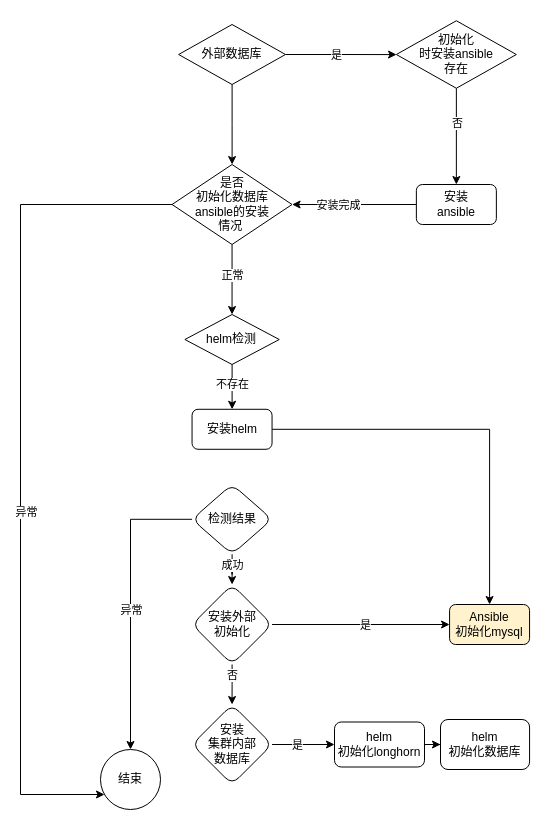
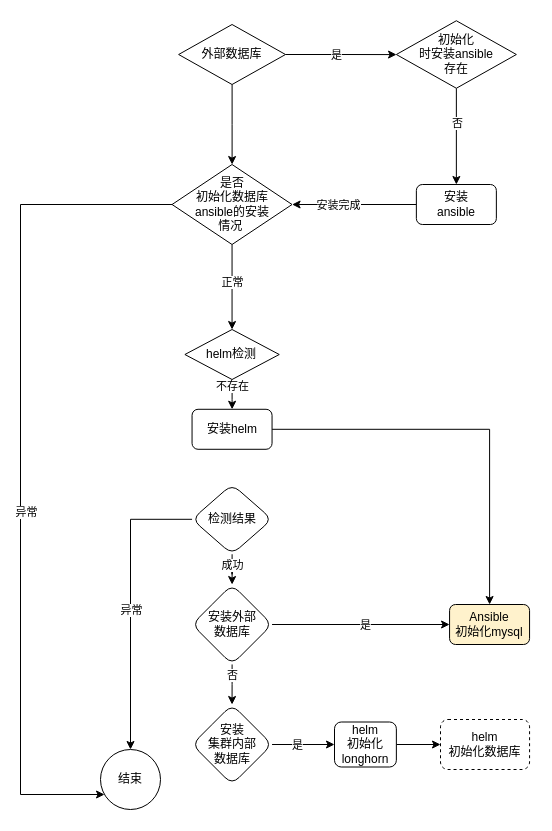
  <mxCell id="0" />
  <mxCell id="1" parent="0" />
  <mxCell id="2" value="" style="edgeStyle=orthogonalEdgeStyle;rounded=0;orthogonalLoop=1;jettySize=auto;html=1;" edge="1" parent="1" source="3" target="33"><mxGeometry relative="1" as="geometry" /></mxCell>
  <mxCell id="3" value="安装helm" style="rounded=1;whiteSpace=wrap;html=1;" vertex="1" parent="1"><mxGeometry x="191.56" y="408.79" width="80" height="40" as="geometry" /></mxCell>
  <mxCell id="4" style="edgeStyle=orthogonalEdgeStyle;rounded=0;orthogonalLoop=1;jettySize=auto;html=1;" edge="1" parent="1" source="6" target="26"><mxGeometry relative="1" as="geometry" /></mxCell>
  <mxCell id="5" value="安装完成" style="edgeLabel;html=1;align=center;verticalAlign=middle;resizable=0;points=[];" vertex="1" connectable="0" parent="4"><mxGeometry x="0.91" y="1" relative="1" as="geometry"><mxPoint x="41" y="-1" as="offset" /></mxGeometry></mxCell>
  <mxCell id="6" value="安装&lt;br&gt;ansible" style="rounded=1;whiteSpace=wrap;html=1;" vertex="1" parent="1"><mxGeometry x="415.87" y="184" width="80" height="40" as="geometry" /></mxCell>
  <mxCell id="7" value="" style="edgeStyle=orthogonalEdgeStyle;rounded=0;orthogonalLoop=1;jettySize=auto;html=1;" edge="1" parent="1" source="8" target="26"><mxGeometry relative="1" as="geometry" /></mxCell>
  <mxCell id="8" value="外部数据库" style="rhombus;whiteSpace=wrap;html=1;" vertex="1" parent="1"><mxGeometry x="178.13" y="24" width="106.87" height="60" as="geometry" /></mxCell>
  <mxCell id="9" value="" style="edgeStyle=orthogonalEdgeStyle;rounded=0;orthogonalLoop=1;jettySize=auto;html=1;exitX=1;exitY=0.5;exitDx=0;exitDy=0;" edge="1" parent="1" source="8" target="13"><mxGeometry relative="1" as="geometry"><mxPoint x="418.13" y="54" as="sourcePoint" /></mxGeometry></mxCell>
  <mxCell id="10" value="是" style="edgeLabel;html=1;align=center;verticalAlign=middle;resizable=0;points=[];" vertex="1" connectable="0" parent="9"><mxGeometry x="0.827" relative="1" as="geometry"><mxPoint x="-51" as="offset" /></mxGeometry></mxCell>
  <mxCell id="11" value="" style="edgeStyle=orthogonalEdgeStyle;rounded=0;orthogonalLoop=1;jettySize=auto;html=1;" edge="1" parent="1" source="13" target="6"><mxGeometry relative="1" as="geometry" /></mxCell>
  <mxCell id="12" value="否" style="edgeLabel;html=1;align=center;verticalAlign=middle;resizable=0;points=[];" vertex="1" connectable="0" parent="11"><mxGeometry x="-0.279" y="1" relative="1" as="geometry"><mxPoint as="offset" /></mxGeometry></mxCell>
  <mxCell id="13" value="初始化&lt;br&gt;时安装ansible&lt;br&gt;存在" style="rhombus;whiteSpace=wrap;html=1;" vertex="1" parent="1"><mxGeometry x="395.87" y="20.25" width="120" height="67.5" as="geometry" /></mxCell>
  <mxCell id="14" value="" style="edgeStyle=orthogonalEdgeStyle;rounded=0;orthogonalLoop=1;jettySize=auto;html=1;" edge="1" parent="1" source="16" target="3"><mxGeometry relative="1" as="geometry" /></mxCell>
  <mxCell id="15" value="不存在" style="edgeLabel;html=1;align=center;verticalAlign=middle;resizable=0;points=[];" vertex="1" connectable="0" parent="14"><mxGeometry x="0.746" y="1" relative="1" as="geometry"><mxPoint x="-1" y="-19" as="offset" /></mxGeometry></mxCell>
- <mxCell id="16" value="helm检测" style="rhombus;whiteSpace=wrap;html=1;" vertex="1" parent="1"><mxGeometry x="184.38" y="314" width="94.37" height="50" as="geometry" /></mxCell>
+ <mxCell id="16" value="helm检测" style="rhombus;whiteSpace=wrap;html=1;" vertex="1" parent="1"><mxGeometry x="184.38" y="329" width="94.37" height="50" as="geometry" /></mxCell>
  <mxCell id="17" style="edgeStyle=orthogonalEdgeStyle;rounded=0;orthogonalLoop=1;jettySize=auto;html=1;" edge="1" parent="1" source="21" target="27"><mxGeometry relative="1" as="geometry" /></mxCell>
  <mxCell id="18" value="异常" style="edgeLabel;html=1;align=center;verticalAlign=middle;resizable=0;points=[];" vertex="1" connectable="0" parent="17"><mxGeometry x="0.967" y="3" relative="1" as="geometry"><mxPoint x="-3" y="-135" as="offset" /></mxGeometry></mxCell>
  <mxCell id="19" value="" style="edgeStyle=orthogonalEdgeStyle;rounded=0;orthogonalLoop=1;jettySize=auto;html=1;" edge="1" parent="1" source="21" target="32"><mxGeometry relative="1" as="geometry" /></mxCell>
  <mxCell id="20" value="成功" style="edgeLabel;html=1;align=center;verticalAlign=middle;resizable=0;points=[];" vertex="1" connectable="0" parent="19"><mxGeometry x="0.777" relative="1" as="geometry"><mxPoint y="-14" as="offset" /></mxGeometry></mxCell>
  <mxCell id="21" value="检测结果" style="rhombus;whiteSpace=wrap;html=1;rounded=1;" vertex="1" parent="1"><mxGeometry x="191.56" y="483.79" width="80" height="70" as="geometry" /></mxCell>
  <mxCell id="22" style="edgeStyle=orthogonalEdgeStyle;rounded=0;orthogonalLoop=1;jettySize=auto;html=1;entryX=0.5;entryY=0;entryDx=0;entryDy=0;" edge="1" parent="1" source="26" target="16"><mxGeometry relative="1" as="geometry" /></mxCell>
  <mxCell id="23" value="正常" style="edgeLabel;html=1;align=center;verticalAlign=middle;resizable=0;points=[];" vertex="1" connectable="0" parent="22"><mxGeometry x="-0.105" relative="1" as="geometry"><mxPoint as="offset" /></mxGeometry></mxCell>
  <mxCell id="24" value="" style="edgeStyle=orthogonalEdgeStyle;rounded=0;orthogonalLoop=1;jettySize=auto;html=1;" edge="1" parent="1" source="26" target="27"><mxGeometry relative="1" as="geometry"><Array as="points"><mxPoint x="20" y="204" /><mxPoint x="20" y="794" /></Array></mxGeometry></mxCell>
  <mxCell id="25" value="异常" style="edgeLabel;html=1;align=center;verticalAlign=middle;resizable=0;points=[];" vertex="1" connectable="0" parent="24"><mxGeometry x="0.81" relative="1" as="geometry"><mxPoint y="-283" as="offset" /></mxGeometry></mxCell>
  <mxCell id="26" value="是否&lt;br&gt;初始化数据库&lt;br&gt;ansible的安装&lt;br&gt;情况&amp;nbsp;" style="rhombus;whiteSpace=wrap;html=1;rounded=0;" vertex="1" parent="1"><mxGeometry x="171.56" y="164" width="120" height="80" as="geometry" /></mxCell>
  <mxCell id="27" value="结束" style="ellipse;whiteSpace=wrap;html=1;rounded=0;" vertex="1" parent="1"><mxGeometry x="100" y="749" width="60" height="60" as="geometry" /></mxCell>
  <mxCell id="28" value="" style="edgeStyle=orthogonalEdgeStyle;rounded=0;orthogonalLoop=1;jettySize=auto;html=1;" edge="1" parent="1" source="32" target="33"><mxGeometry relative="1" as="geometry" /></mxCell>
  <mxCell id="29" value="是" style="edgeLabel;html=1;align=center;verticalAlign=middle;resizable=0;points=[];" vertex="1" connectable="0" parent="28"><mxGeometry x="0.882" y="1" relative="1" as="geometry"><mxPoint x="-74" y="1" as="offset" /></mxGeometry></mxCell>
  <mxCell id="30" value="" style="edgeStyle=orthogonalEdgeStyle;rounded=0;orthogonalLoop=1;jettySize=auto;html=1;" edge="1" parent="1" source="32"><mxGeometry relative="1" as="geometry"><mxPoint x="231.56" y="704" as="targetPoint" /></mxGeometry></mxCell>
  <mxCell id="31" value="否" style="edgeLabel;html=1;align=center;verticalAlign=middle;resizable=0;points=[];" vertex="1" connectable="0" parent="30"><mxGeometry x="0.72" y="1" relative="1" as="geometry"><mxPoint x="-1" y="-24" as="offset" /></mxGeometry></mxCell>
- <mxCell id="32" value="安装外部&lt;br&gt;初始化" style="rhombus;whiteSpace=wrap;html=1;rounded=1;" vertex="1" parent="1"><mxGeometry x="191.56" y="584" width="80" height="80" as="geometry" /></mxCell>
+ <mxCell id="32" value="安装外部&lt;br&gt;数据库" style="rhombus;whiteSpace=wrap;html=1;rounded=1;" vertex="1" parent="1"><mxGeometry x="191.56" y="584" width="80" height="80" as="geometry" /></mxCell>
  <mxCell id="33" value="Ansible&lt;br&gt;初始化mysql" style="whiteSpace=wrap;html=1;rounded=1;fillColor=#fff2cc;" vertex="1" parent="1"><mxGeometry x="449.07" y="604" width="80" height="40" as="geometry" /></mxCell>
  <mxCell id="34" value="" style="edgeStyle=orthogonalEdgeStyle;rounded=0;orthogonalLoop=1;jettySize=auto;html=1;" edge="1" parent="1" source="36" target="38"><mxGeometry relative="1" as="geometry" /></mxCell>
  <mxCell id="35" value="是" style="edgeLabel;html=1;align=center;verticalAlign=middle;resizable=0;points=[];" vertex="1" connectable="0" parent="34"><mxGeometry x="-0.184" relative="1" as="geometry"><mxPoint as="offset" /></mxGeometry></mxCell>
  <mxCell id="36" value="安装&lt;br&gt;集群内部&lt;br&gt;数据库" style="rhombus;whiteSpace=wrap;html=1;rounded=1;" vertex="1" parent="1"><mxGeometry x="191.56" y="704" width="80" height="80" as="geometry" /></mxCell>
  <mxCell id="37" value="" style="edgeStyle=orthogonalEdgeStyle;rounded=0;orthogonalLoop=1;jettySize=auto;html=1;" edge="1" parent="1" source="38" target="39"><mxGeometry relative="1" as="geometry" /></mxCell>
- <mxCell id="38" value="helm&lt;br&gt;初始化longhorn" style="whiteSpace=wrap;html=1;rounded=1;" vertex="1" parent="1"><mxGeometry x="334" y="721.5" width="90" height="45" as="geometry" /></mxCell>
- <mxCell id="39" value="helm&lt;br&gt;初始化数据库" style="whiteSpace=wrap;html=1;rounded=1;" vertex="1" parent="1"><mxGeometry x="440" y="719" width="89.07" height="50" as="geometry" /></mxCell>
+ <mxCell id="38" value="helm&lt;br&gt;初始化longhorn" style="whiteSpace=wrap;html=1;rounded=1;" vertex="1" parent="1"><mxGeometry x="334" y="721.5" width="61.87" height="45" as="geometry" /></mxCell>
+ <mxCell id="39" value="helm&lt;br&gt;初始化数据库" style="whiteSpace=wrap;html=1;rounded=1;dashed=1;" vertex="1" parent="1"><mxGeometry x="440" y="719" width="89.07" height="50" as="geometry" /></mxCell>
